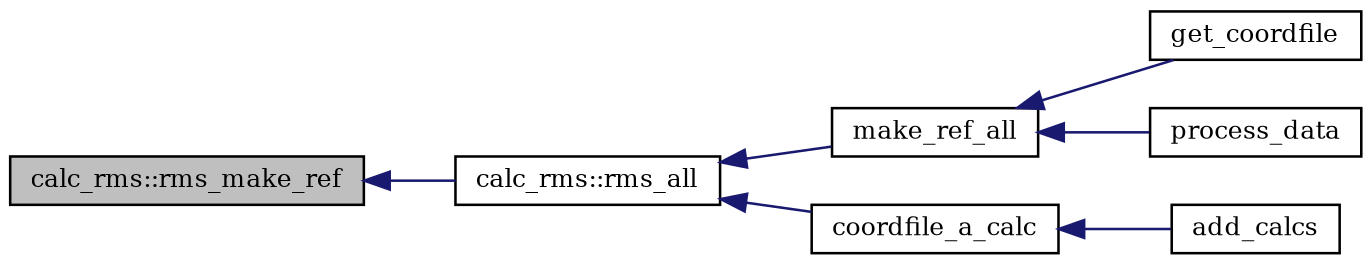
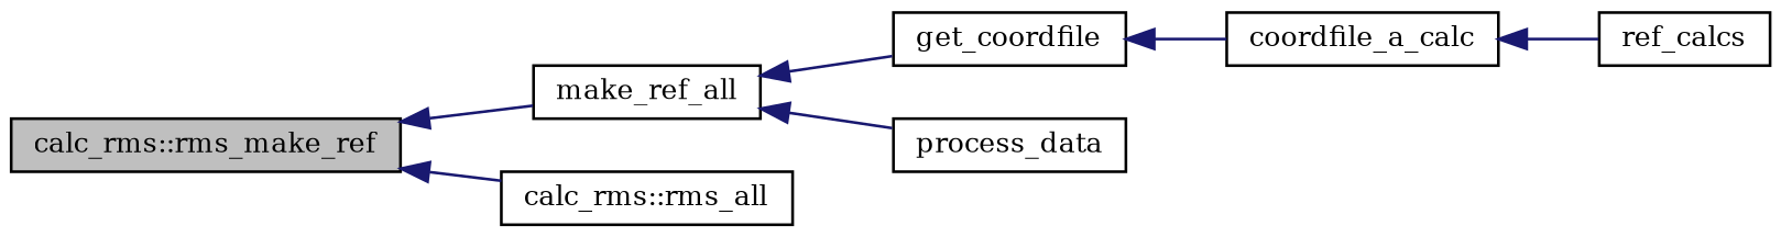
  digraph {
    fontname="DejaVu Serif"
    rankdir=LR
    node [color=black fillcolor=white fontname="DejaVu Serif" fontsize=10 shape=record style=filled]
    edge [color=midnightblue dir=back fontname="DejaVu Serif" fontsize=10 labelfontname=Helvetica labelfontsize=10 style=solid]
    n1 [fillcolor=grey75 fontcolor=black height=0.2 label="calc_rms::rms_make_ref" width=0.4]
    n2 [height=0.2 label=make_ref_all width=0.4]
    n3 [height=0.2 label="calc_rms::rms_all" width=0.4]
    n4 [height=0.2 label=get_coordfile width=0.4]
    n5 [height=0.2 label=process_data width=0.4]
    n6 [height=0.2 label=coordfile_a_calc width=0.4]
-   n7 [height=0.2 label=add_calcs width=0.4]
-   n3 -> n2
+   n7 [height=0.2 label=ref_calcs width=0.4]
+   n1 -> n2
    n1 -> n3
    n2 -> n4
    n2 -> n5
-   n3 -> n6
+   n4 -> n6
    n6 -> n7
  }
